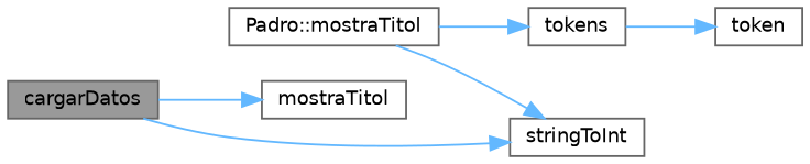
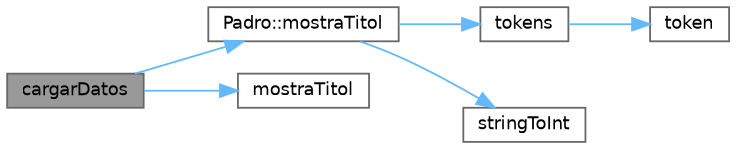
  digraph {
    rankdir=LR
    node [color=grey40 fillcolor=white fontname=Helvetica fontsize=10 shape=box style=filled]
    edge [color=steelblue1 fontname=Helvetica fontsize=10 labelfontname=Helvetica labelfontsize=10 style=solid]
    n1 [color=gray40 fillcolor=grey60 fontcolor=black height=0.2 label=cargarDatos width=0.4]
    n2 [height=0.2 label="Padro::mostraTitol" width=0.4]
    n3 [height=0.2 label=mostraTitol width=0.4]
    n4 [height=0.2 label=stringToInt width=0.4]
    n5 [height=0.2 label=tokens width=0.4]
    n6 [height=0.2 label=token width=0.4]
-   n1 -> n4
+   n1 -> n2
    n1 -> n3
    n2 -> n4
    n2 -> n5
    n5 -> n6
  }
